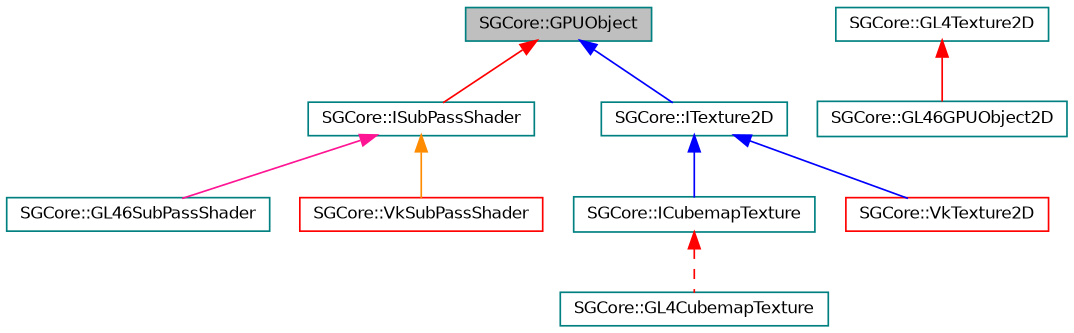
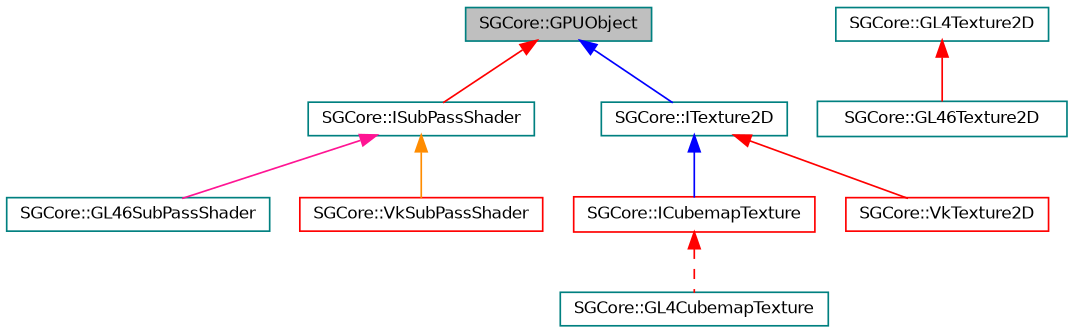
  digraph {
    rankdir=TB
    node [color=teal fillcolor=white fontname=Helvetica fontsize=10 shape=record style=filled]
    edge [color=red dir=back fontname=Helvetica fontsize=10 labelfontname=Helvetica labelfontsize=10 style=solid]
    n1 [fillcolor=grey75 fontcolor=black height=0.2 label="SGCore::GPUObject" width=0.4]
    n2 [height=0.2 label="SGCore::ISubPassShader" width=0.4]
    n3 [height=0.2 label="SGCore::ITexture2D" width=0.4]
    n4 [height=0.2 label="SGCore::GL46SubPassShader" width=0.4]
    n5 [color=red height=0.2 label="SGCore::VkSubPassShader" width=0.4]
-   n6 [height=0.2 label="SGCore::ICubemapTexture" width=0.4]
+   n6 [color=red height=0.2 label="SGCore::ICubemapTexture" width=0.4]
    n7 [color=red height=0.2 label="SGCore::VkTexture2D" width=0.4]
    n8 [height=0.2 label="SGCore::GL4Texture2D" width=0.4]
-   n9 [height=0.2 label="SGCore::GL46GPUObject2D" width=0.4]
+   n9 [height=0.2 label="SGCore::GL46Texture2D" width=0.4]
    n10 [height=0.2 label="SGCore::GL4CubemapTexture" width=0.4]
    n1 -> n2
    n1 -> n3 [color=blue]
    n2 -> n4 [color=deeppink]
    n2 -> n5 [color=darkorange]
    n3 -> n6 [color=blue]
-   n3 -> n7 [color=blue]
+   n3 -> n7
    n6 -> n10 [style=dashed]
    n8 -> n9
  }
